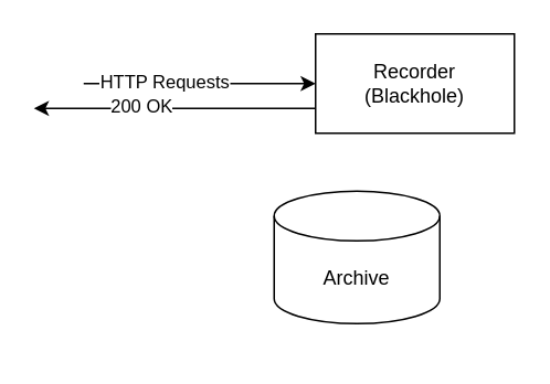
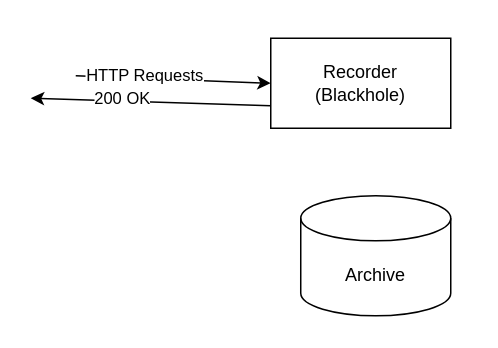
  <mxCell id="0" />
  <mxCell id="1" parent="0" />
- <mxCell id="2" value="Recorder&lt;br&gt;(Blackhole)" style="rounded=0;whiteSpace=wrap;html=1;" vertex="1" parent="1"><mxGeometry x="190" y="20" width="120" height="60" as="geometry" /></mxCell>
+ <mxCell id="2" value="Recorder&lt;br&gt;(Blackhole)" style="rounded=0;whiteSpace=wrap;html=1;" vertex="1" parent="1"><mxGeometry x="180" y="25" width="120" height="60" as="geometry" /></mxCell>
  <mxCell id="3" value="" style="endArrow=classic;html=1;entryX=0;entryY=0.5;entryDx=0;entryDy=0;" edge="1" parent="1" target="2"><mxGeometry width="50" height="50" relative="1" as="geometry"><mxPoint x="50" y="50" as="sourcePoint" /><mxPoint x="110" y="40" as="targetPoint" /></mxGeometry></mxCell>
  <mxCell id="4" value="HTTP Requests" style="edgeLabel;html=1;align=center;verticalAlign=middle;resizable=0;points=[];" vertex="1" connectable="0" parent="3"><mxGeometry x="-0.314" y="2" relative="1" as="geometry"><mxPoint as="offset" /></mxGeometry></mxCell>
- <mxCell id="5" value="Archive" style="shape=cylinder3;whiteSpace=wrap;html=1;boundedLbl=1;backgroundOutline=1;size=15;" vertex="1" parent="1"><mxGeometry x="165" y="115" width="100" height="80" as="geometry" /></mxCell>
+ <mxCell id="5" value="Archive" style="shape=cylinder3;whiteSpace=wrap;html=1;boundedLbl=1;backgroundOutline=1;size=15;" vertex="1" parent="1"><mxGeometry x="200" y="130" width="100" height="80" as="geometry" /></mxCell>
  <mxCell id="6" value="" style="endArrow=classic;html=1;exitX=0;exitY=0.75;exitDx=0;exitDy=0;" edge="1" parent="1" source="2"><mxGeometry width="50" height="50" relative="1" as="geometry"><mxPoint x="330" y="170" as="sourcePoint" /><mxPoint x="20" y="65" as="targetPoint" /></mxGeometry></mxCell>
  <mxCell id="7" value="200 OK" style="edgeLabel;html=1;align=center;verticalAlign=middle;resizable=0;points=[];" vertex="1" connectable="0" parent="6"><mxGeometry x="0.247" y="-2" relative="1" as="geometry"><mxPoint as="offset" /></mxGeometry></mxCell>
